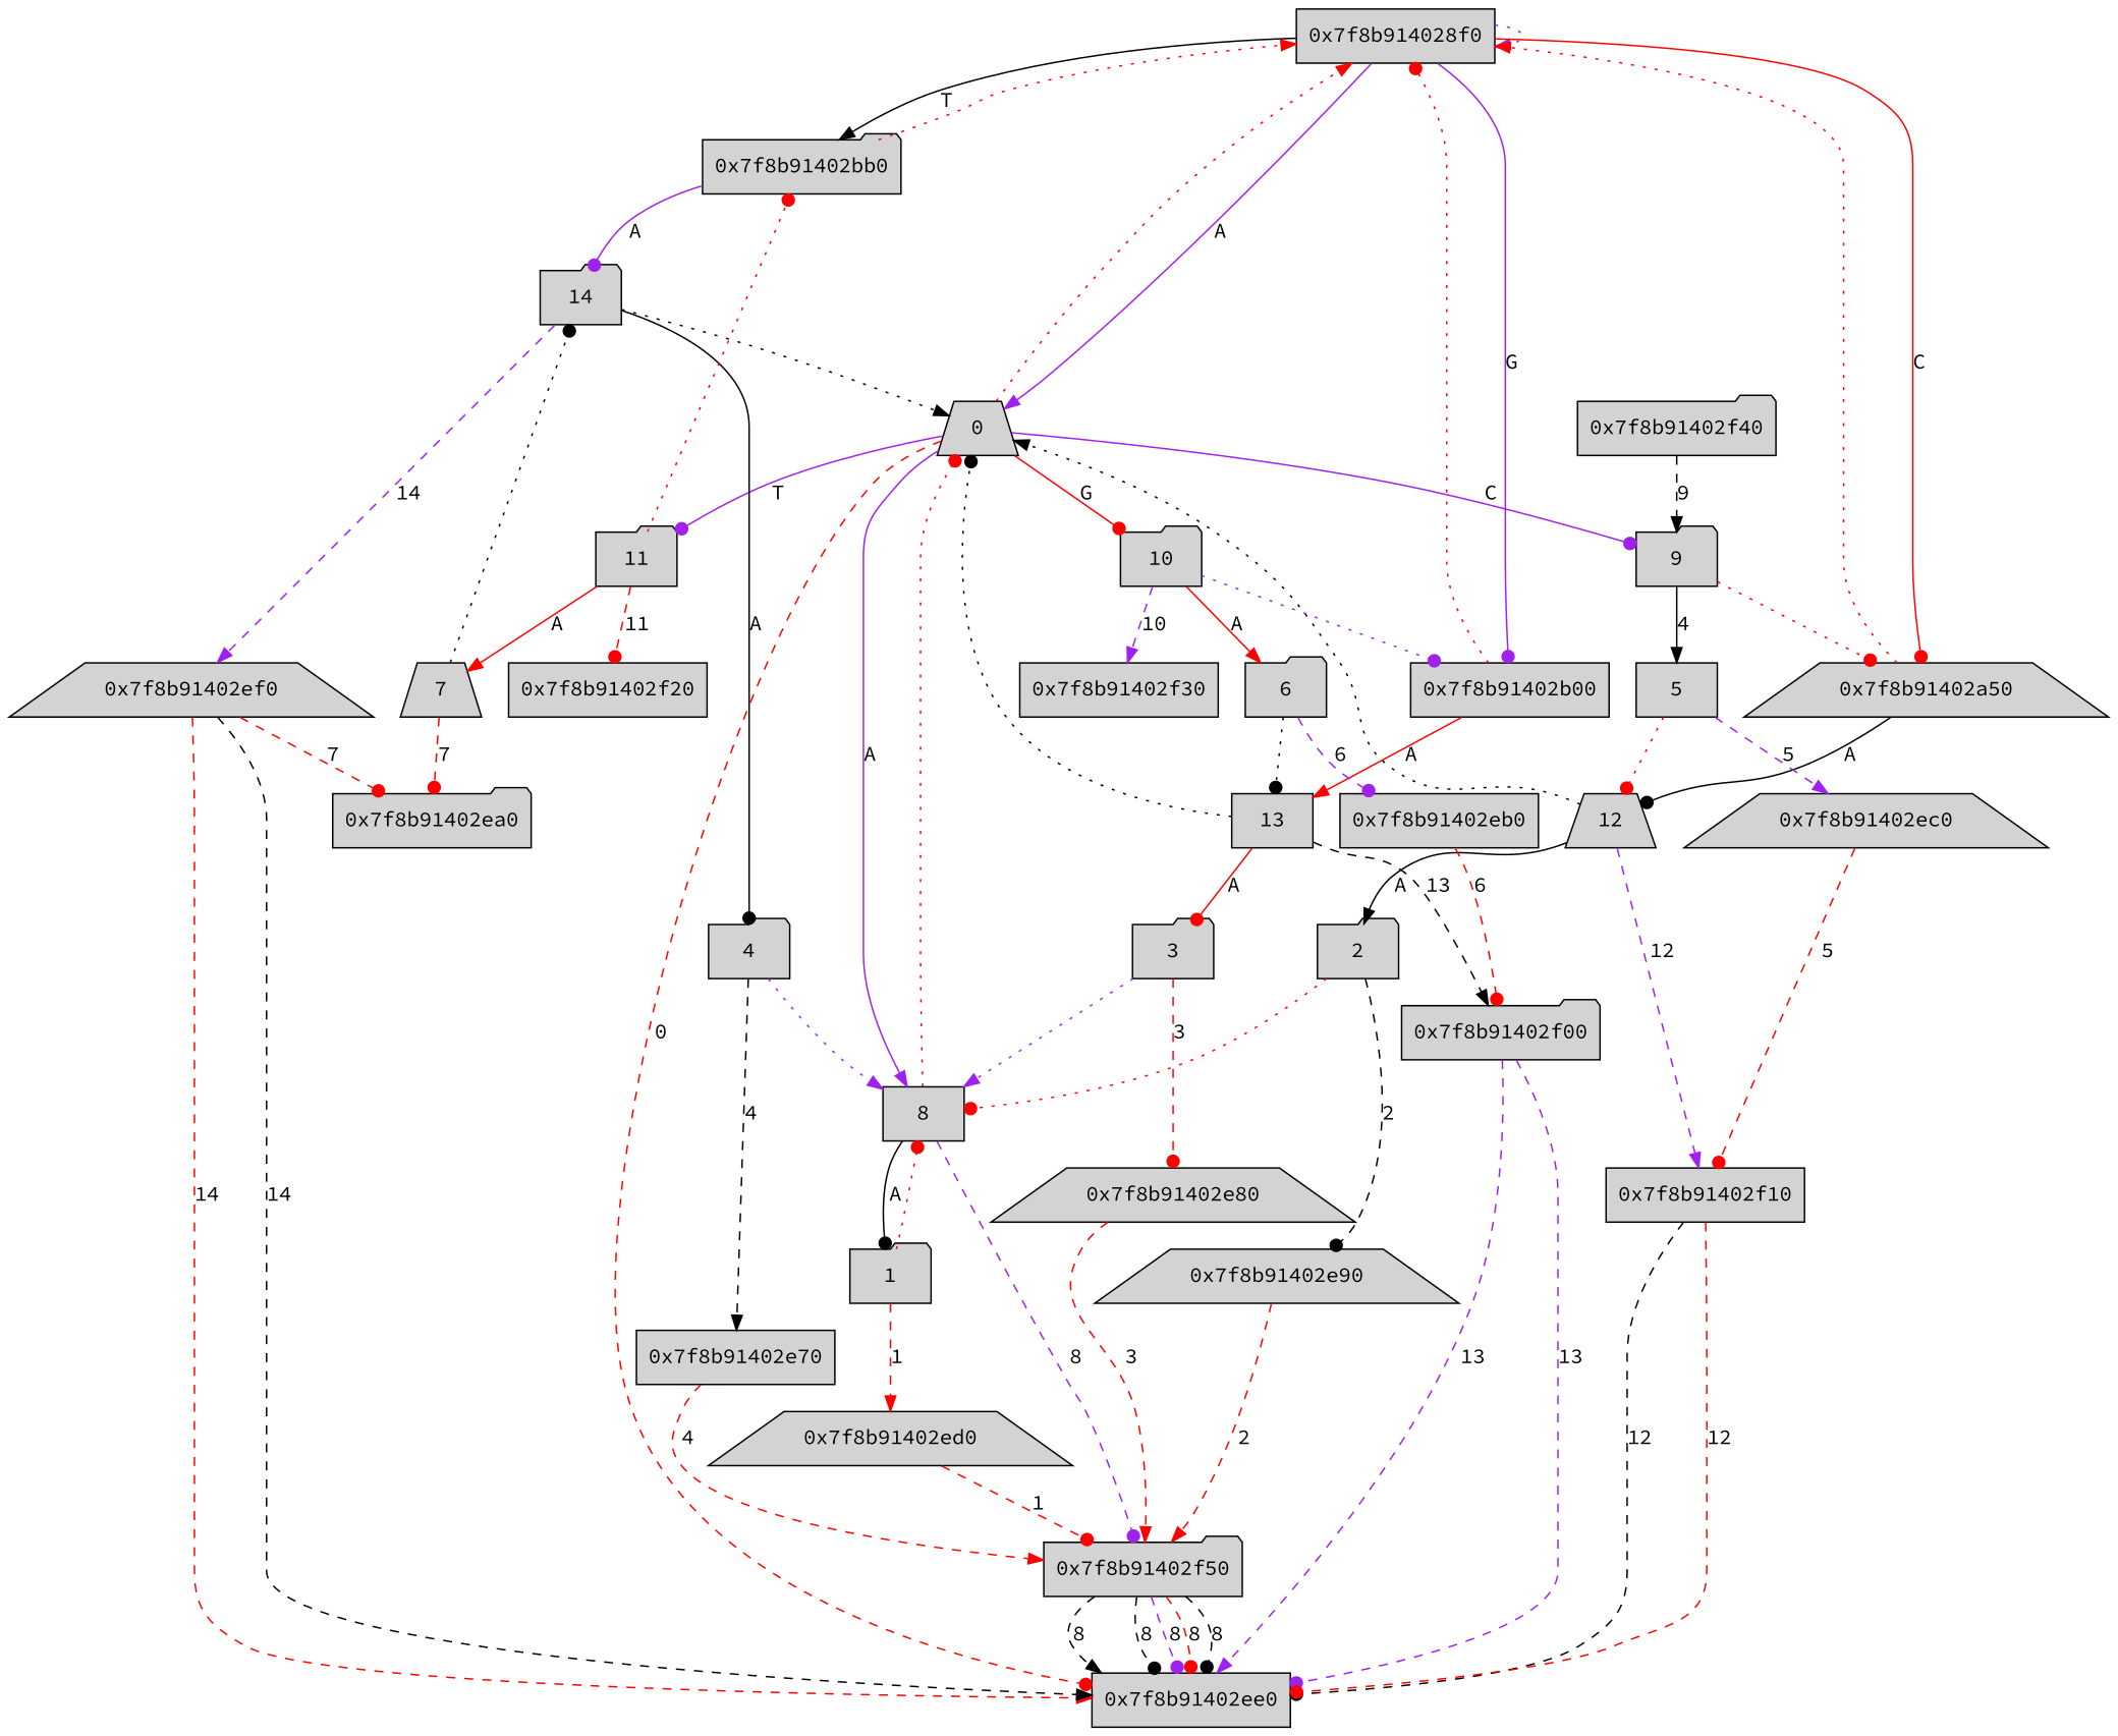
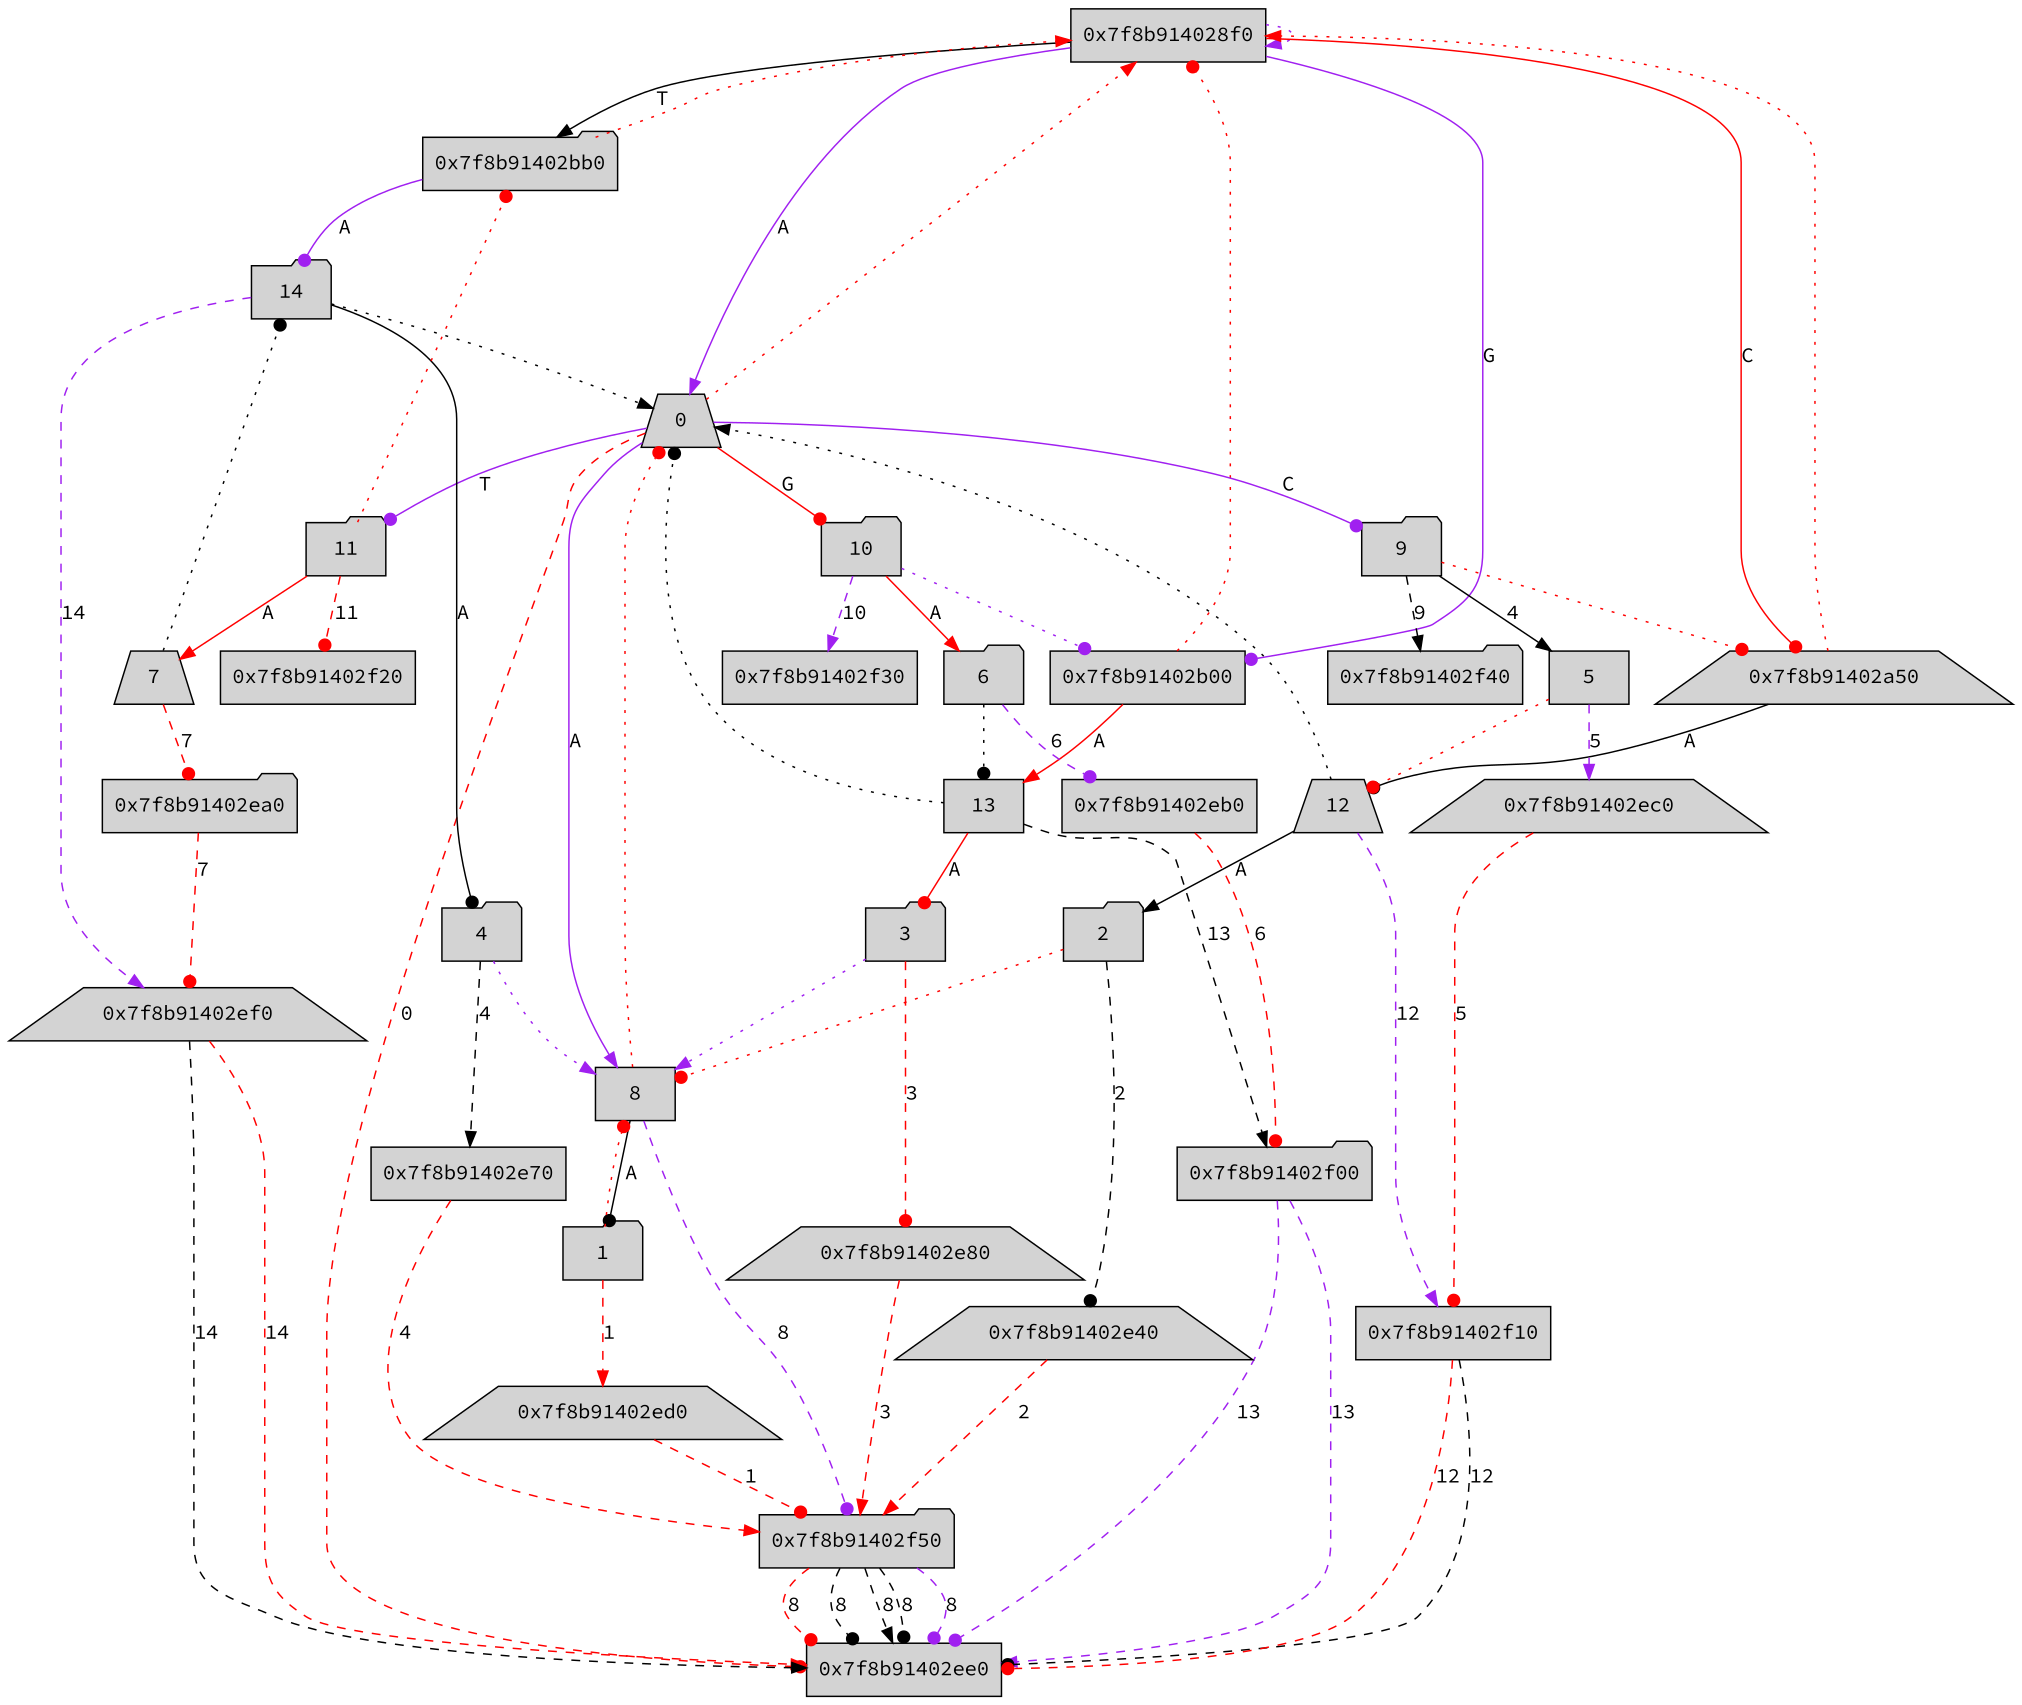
  digraph {
    fontname="Source Code Pro"
    node [fontname="Source Code Pro" shape=folder style=filled]
    edge [arrowhead=dot color=red fontname="Source Code Pro" style=dashed]
    "0x7f8b914028f0" [shape=box]
    "0x7f8b91402bb0"
    "0x7f8b91402b00" [shape=box]
    "0x7f8b91402a50" [shape=trapezium]
    n5 [label=0 shape=trapezium]
    n6 [label=14]
    n7 [label=13 shape=box]
    n8 [label=12 shape=trapezium]
    "0x7f8b91402ee0" [shape=box]
    n10 [label=8 shape=box]
    n11 [label=11]
    n12 [label=10]
    n13 [label=9]
    n14 [label=4]
    "0x7f8b91402ef0" [shape=trapezium]
    n16 [label=3]
    "0x7f8b91402f00"
    n18 [label=2]
    "0x7f8b91402f10" [shape=box]
    "0x7f8b91402f50"
    n21 [label=1]
    n22 [label=7 shape=trapezium]
    "0x7f8b91402f20" [shape=box]
    n24 [label=6]
    "0x7f8b91402f30" [shape=box]
    n26 [label=5 shape=box]
    "0x7f8b91402f40"
    "0x7f8b91402e70" [shape=box]
    "0x7f8b91402ed0" [shape=trapezium]
    "0x7f8b91402e80" [shape=trapezium]
-   "0x7f8b91402e90" [shape=trapezium]
+   "0x7f8b91402e90" [shape=trapezium label="0x7f8b91402e40"]
    "0x7f8b91402ea0"
    "0x7f8b91402eb0" [shape=box]
    "0x7f8b91402ec0" [shape=trapezium]
    "0x7f8b914028f0" -> "0x7f8b914028f0" [arrowhead=normal color=purple style=dotted]
    "0x7f8b914028f0" -> "0x7f8b91402bb0" [arrowhead=normal color=black label=T style=""]
    "0x7f8b914028f0" -> "0x7f8b91402b00" [color=purple label=G style=""]
    "0x7f8b914028f0" -> "0x7f8b91402a50" [label=C style=""]
    "0x7f8b914028f0" -> n5 [arrowhead=normal color=purple label=A style=""]
    "0x7f8b91402bb0" -> "0x7f8b914028f0" [arrowhead=normal style=dotted]
    "0x7f8b91402bb0" -> n6 [color=purple label=A style=""]
    "0x7f8b91402b00" -> "0x7f8b914028f0" [style=dotted]
    "0x7f8b91402b00" -> n7 [arrowhead=normal label=A style=""]
    "0x7f8b91402a50" -> "0x7f8b914028f0" [arrowhead=normal style=dotted]
    "0x7f8b91402a50" -> n8 [color=black label=A style=""]
    n5 -> "0x7f8b914028f0" [arrowhead=normal style=dotted]
    n5 -> "0x7f8b91402ee0" [label=0]
    n5 -> n10 [arrowhead=normal color=purple label=A style=""]
    n5 -> n11 [color=purple label=T style=""]
    n5 -> n12 [label=G style=""]
    n5 -> n13 [color=purple label=C style=""]
    n6 -> n5 [arrowhead=normal color=black style=dotted]
    n6 -> n14 [color=black label=A style=""]
    n6 -> "0x7f8b91402ef0" [arrowhead=normal color=purple label=14]
    n7 -> n5 [color=black style=dotted]
    n7 -> n16 [label=A style=""]
    n7 -> "0x7f8b91402f00" [arrowhead=normal color=black label=13]
    n8 -> n5 [arrowhead=normal color=black style=dotted]
    n8 -> n18 [arrowhead=normal color=black label=A style=""]
    n8 -> "0x7f8b91402f10" [arrowhead=normal color=purple label=12]
    n10 -> n5 [style=dotted]
    n10 -> "0x7f8b91402f50" [color=purple label=8]
    n10 -> n21 [color=black label=A style=""]
    n11 -> "0x7f8b91402bb0" [style=dotted]
    n11 -> n22 [arrowhead=normal label=A style=""]
    n11 -> "0x7f8b91402f20" [label=11]
    n12 -> "0x7f8b91402b00" [color=purple style=dotted]
    n12 -> n24 [arrowhead=normal label=A style=""]
    n12 -> "0x7f8b91402f30" [arrowhead=normal color=purple label=10]
    n13 -> "0x7f8b91402a50" [style=dotted]
    n13 -> n26 [arrowhead=normal color=black label=4 style=""]
-   "0x7f8b91402f40" -> n13 [arrowhead=normal color=black label=9]
+   n13 -> "0x7f8b91402f40" [arrowhead=normal color=black label=9]
    n14 -> n10 [arrowhead=normal color=purple style=dotted]
    n14 -> "0x7f8b91402e70" [arrowhead=normal color=black label=4]
    "0x7f8b91402ef0" -> "0x7f8b91402ee0" [arrowhead=normal label=14]
    "0x7f8b91402ef0" -> "0x7f8b91402ee0" [arrowhead=normal color=black label=14]
    n16 -> n10 [arrowhead=normal color=purple style=dotted]
    n16 -> "0x7f8b91402e80" [label=3]
    "0x7f8b91402f00" -> "0x7f8b91402ee0" [arrowhead=normal color=purple label=13]
    "0x7f8b91402f00" -> "0x7f8b91402ee0" [color=purple label=13]
    n18 -> n10 [style=dotted]
    n18 -> "0x7f8b91402e90" [color=black label=2]
    "0x7f8b91402f10" -> "0x7f8b91402ee0" [color=black label=12]
    "0x7f8b91402f10" -> "0x7f8b91402ee0" [label=12]
    "0x7f8b91402f50" -> "0x7f8b91402ee0" [color=purple label=8]
    "0x7f8b91402f50" -> "0x7f8b91402ee0" [label=8]
    "0x7f8b91402f50" -> "0x7f8b91402ee0" [color=black label=8]
    "0x7f8b91402f50" -> "0x7f8b91402ee0" [arrowhead=normal color=black label=8]
    "0x7f8b91402f50" -> "0x7f8b91402ee0" [color=black label=8]
    n21 -> n10 [style=dotted]
    n21 -> "0x7f8b91402ed0" [arrowhead=normal label=1]
    n22 -> n6 [color=black style=dotted]
    n22 -> "0x7f8b91402ea0" [label=7]
    n24 -> n7 [color=black style=dotted]
    n24 -> "0x7f8b91402eb0" [color=purple label=6]
    n26 -> n8 [style=dotted]
    n26 -> "0x7f8b91402ec0" [arrowhead=normal color=purple label=5]
    "0x7f8b91402e70" -> "0x7f8b91402f50" [arrowhead=normal label=4]
    "0x7f8b91402ed0" -> "0x7f8b91402f50" [label=1]
    "0x7f8b91402e80" -> "0x7f8b91402f50" [arrowhead=normal label=3]
    "0x7f8b91402e90" -> "0x7f8b91402f50" [arrowhead=normal label=2]
-   "0x7f8b91402ef0" -> "0x7f8b91402ea0" [label=7]
+   "0x7f8b91402ea0" -> "0x7f8b91402ef0" [label=7]
    "0x7f8b91402eb0" -> "0x7f8b91402f00" [label=6]
    "0x7f8b91402ec0" -> "0x7f8b91402f10" [label=5]
  }
